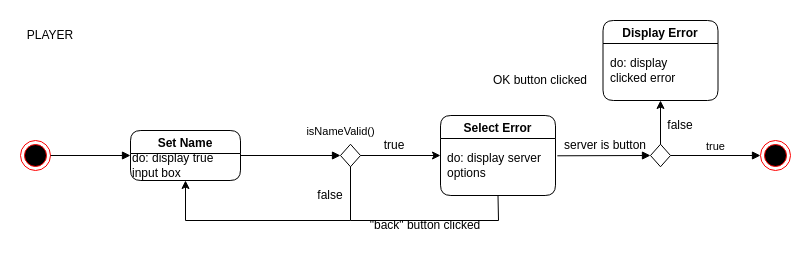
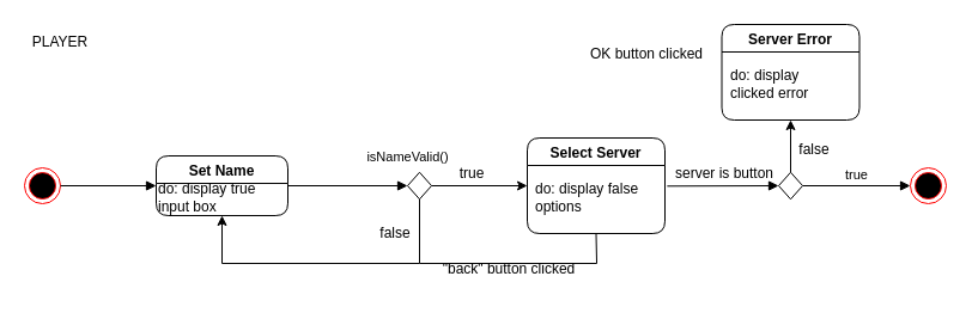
  <mxCell id="0" />
  <mxCell id="1" parent="0" />
  <mxCell id="2" value="" style="ellipse;html=1;shape=endState;fillColor=#000000;strokeColor=#ff0000;" vertex="1" parent="1"><mxGeometry x="20" y="140" width="30" height="30" as="geometry" /></mxCell>
  <mxCell id="3" value="" style="html=1;verticalAlign=bottom;endArrow=block;rounded=0;" edge="1" parent="1" source="2"><mxGeometry width="80" relative="1" as="geometry"><mxPoint x="50" y="155" as="sourcePoint" /><mxPoint x="130" y="155" as="targetPoint" /></mxGeometry></mxCell>
  <mxCell id="4" value="Set Name" style="swimlane;rounded=1;" vertex="1" parent="1"><mxGeometry x="130" y="130" width="110" height="50" as="geometry" /></mxCell>
  <mxCell id="5" value="do: display true &lt;br&gt;input box" style="text;html=1;align=left;verticalAlign=middle;resizable=0;points=[];autosize=1;strokeColor=none;fillColor=none;" vertex="1" parent="4"><mxGeometry y="20" width="110" height="30" as="geometry" /></mxCell>
  <mxCell id="6" value="isNameValid()" style="html=1;verticalAlign=bottom;endArrow=block;rounded=0;" edge="1" parent="1" source="4"><mxGeometry x="1" y="15" width="80" relative="1" as="geometry"><mxPoint x="240" y="155" as="sourcePoint" /><mxPoint x="340" y="155" as="targetPoint" /><mxPoint as="offset" /></mxGeometry></mxCell>
  <mxCell id="7" value="" style="rhombus;whiteSpace=wrap;html=1;rounded=0;" vertex="1" parent="1"><mxGeometry x="340" y="143.75" width="20" height="22.5" as="geometry" /></mxCell>
  <mxCell id="8" value="" style="endArrow=classic;html=1;rounded=0;exitX=0.5;exitY=1;exitDx=0;exitDy=0;entryX=0.5;entryY=1;entryDx=0;entryDy=0;" edge="1" parent="1" source="7" target="4"><mxGeometry width="50" height="50" relative="1" as="geometry"><mxPoint x="270" y="220" as="sourcePoint" /><mxPoint x="320" y="170" as="targetPoint" /><Array as="points"><mxPoint x="350" y="220" /><mxPoint x="185" y="220" /></Array></mxGeometry></mxCell>
  <mxCell id="9" value="false" style="text;html=1;strokeColor=none;fillColor=none;align=center;verticalAlign=middle;whiteSpace=wrap;rounded=0;" vertex="1" parent="1"><mxGeometry x="300" y="180" width="60" height="30" as="geometry" /></mxCell>
- <mxCell id="10" value="Select Error" style="swimlane;rounded=1;" vertex="1" parent="1"><mxGeometry x="440" y="115" width="115" height="80" as="geometry" /></mxCell>
- <mxCell id="11" value="do: display server &lt;br&gt;options" style="text;html=1;align=left;verticalAlign=middle;resizable=0;points=[];autosize=1;strokeColor=none;fillColor=none;" vertex="1" parent="10"><mxGeometry x="5" y="35" width="110" height="30" as="geometry" /></mxCell>
+ <mxCell id="10" value="Select Server" style="swimlane;rounded=1;" vertex="1" parent="1"><mxGeometry x="440" y="115" width="115" height="80" as="geometry" /></mxCell>
+ <mxCell id="11" value="do: display false &lt;br&gt;options" style="text;html=1;align=left;verticalAlign=middle;resizable=0;points=[];autosize=1;strokeColor=none;fillColor=none;" vertex="1" parent="10"><mxGeometry x="5" y="35" width="110" height="30" as="geometry" /></mxCell>
  <mxCell id="12" value="" style="endArrow=classic;html=1;rounded=0;exitX=1;exitY=0.5;exitDx=0;exitDy=0;entryX=0;entryY=0.5;entryDx=0;entryDy=0;" edge="1" parent="1" source="7" target="10"><mxGeometry width="50" height="50" relative="1" as="geometry"><mxPoint x="360" y="220" as="sourcePoint" /><mxPoint x="410" y="170" as="targetPoint" /></mxGeometry></mxCell>
  <mxCell id="13" value="true" style="text;html=1;strokeColor=none;fillColor=none;align=center;verticalAlign=middle;whiteSpace=wrap;rounded=0;" vertex="1" parent="1"><mxGeometry x="364" y="130" width="60" height="30" as="geometry" /></mxCell>
  <mxCell id="14" value="" style="ellipse;html=1;shape=endState;fillColor=#000000;strokeColor=#ff0000;rounded=1;" vertex="1" parent="1"><mxGeometry x="760" y="140" width="30" height="30" as="geometry" /></mxCell>
  <mxCell id="15" value="true" style="html=1;verticalAlign=bottom;endArrow=block;rounded=0;entryX=0;entryY=0.5;entryDx=0;entryDy=0;" edge="1" parent="1" target="14"><mxGeometry width="80" relative="1" as="geometry"><mxPoint x="670" y="155" as="sourcePoint" /><mxPoint x="630" y="160" as="targetPoint" /></mxGeometry></mxCell>
  <mxCell id="16" value="" style="rhombus;whiteSpace=wrap;html=1;rounded=0;" vertex="1" parent="1"><mxGeometry x="650" y="143.75" width="20" height="22.5" as="geometry" /></mxCell>
  <mxCell id="17" value="" style="html=1;verticalAlign=bottom;endArrow=block;rounded=0;exitX=1.017;exitY=0.177;exitDx=0;exitDy=0;exitPerimeter=0;entryX=0;entryY=0.5;entryDx=0;entryDy=0;" edge="1" parent="1" source="11" target="16"><mxGeometry width="80" relative="1" as="geometry"><mxPoint x="550" y="150" as="sourcePoint" /><mxPoint x="630" y="150" as="targetPoint" /></mxGeometry></mxCell>
  <mxCell id="18" value="" style="endArrow=none;html=1;rounded=0;entryX=0.5;entryY=1;entryDx=0;entryDy=0;" edge="1" parent="1" target="10"><mxGeometry width="50" height="50" relative="1" as="geometry"><mxPoint x="350" y="220" as="sourcePoint" /><mxPoint x="420" y="300" as="targetPoint" /><Array as="points"><mxPoint x="498" y="220" /></Array></mxGeometry></mxCell>
  <mxCell id="19" value="&quot;back&quot; button clicked" style="text;html=1;strokeColor=none;fillColor=none;align=center;verticalAlign=middle;whiteSpace=wrap;rounded=0;" vertex="1" parent="1"><mxGeometry x="350" y="210" width="150" height="30" as="geometry" /></mxCell>
  <mxCell id="20" value="" style="endArrow=classic;html=1;rounded=0;exitX=0.5;exitY=0;exitDx=0;exitDy=0;" edge="1" parent="1" source="16"><mxGeometry width="50" height="50" relative="1" as="geometry"><mxPoint x="510" y="220" as="sourcePoint" /><mxPoint x="660" y="100" as="targetPoint" /></mxGeometry></mxCell>
- <mxCell id="21" value="Display Error" style="swimlane;rounded=1;" vertex="1" parent="1"><mxGeometry x="602.5" y="20" width="115" height="80" as="geometry" /></mxCell>
+ <mxCell id="21" value="Server Error" style="swimlane;rounded=1;" vertex="1" parent="1"><mxGeometry x="602.5" y="20" width="115" height="80" as="geometry" /></mxCell>
  <mxCell id="22" value="do: display &lt;br&gt;clicked error" style="text;html=1;align=left;verticalAlign=middle;resizable=0;points=[];autosize=1;strokeColor=none;fillColor=none;" vertex="1" parent="21"><mxGeometry x="5" y="35" width="100" height="30" as="geometry" /></mxCell>
  <mxCell id="23" value="false" style="text;html=1;strokeColor=none;fillColor=none;align=center;verticalAlign=middle;whiteSpace=wrap;rounded=0;" vertex="1" parent="1"><mxGeometry x="650" y="110" width="60" height="30" as="geometry" /></mxCell>
  <mxCell id="24" value="server is button" style="text;html=1;strokeColor=none;fillColor=none;align=center;verticalAlign=middle;whiteSpace=wrap;rounded=0;" vertex="1" parent="1"><mxGeometry x="555" y="130" width="100" height="30" as="geometry" /></mxCell>
- <mxCell id="25" value="OK button clicked" style="text;html=1;strokeColor=none;fillColor=none;align=center;verticalAlign=middle;whiteSpace=wrap;rounded=0;" vertex="1" parent="1"><mxGeometry x="490" y="65" width="100" height="30" as="geometry" /></mxCell>
+ <mxCell id="25" value="OK button clicked" style="text;html=1;strokeColor=none;fillColor=none;align=center;verticalAlign=middle;whiteSpace=wrap;rounded=0;" vertex="1" parent="1"><mxGeometry x="490" y="30" width="100" height="30" as="geometry" /></mxCell>
  <mxCell id="26" value="PLAYER" style="text;html=1;strokeColor=none;fillColor=none;align=center;verticalAlign=middle;whiteSpace=wrap;rounded=0;" vertex="1" parent="1"><mxGeometry x="20" y="20" width="60" height="30" as="geometry" /></mxCell>
